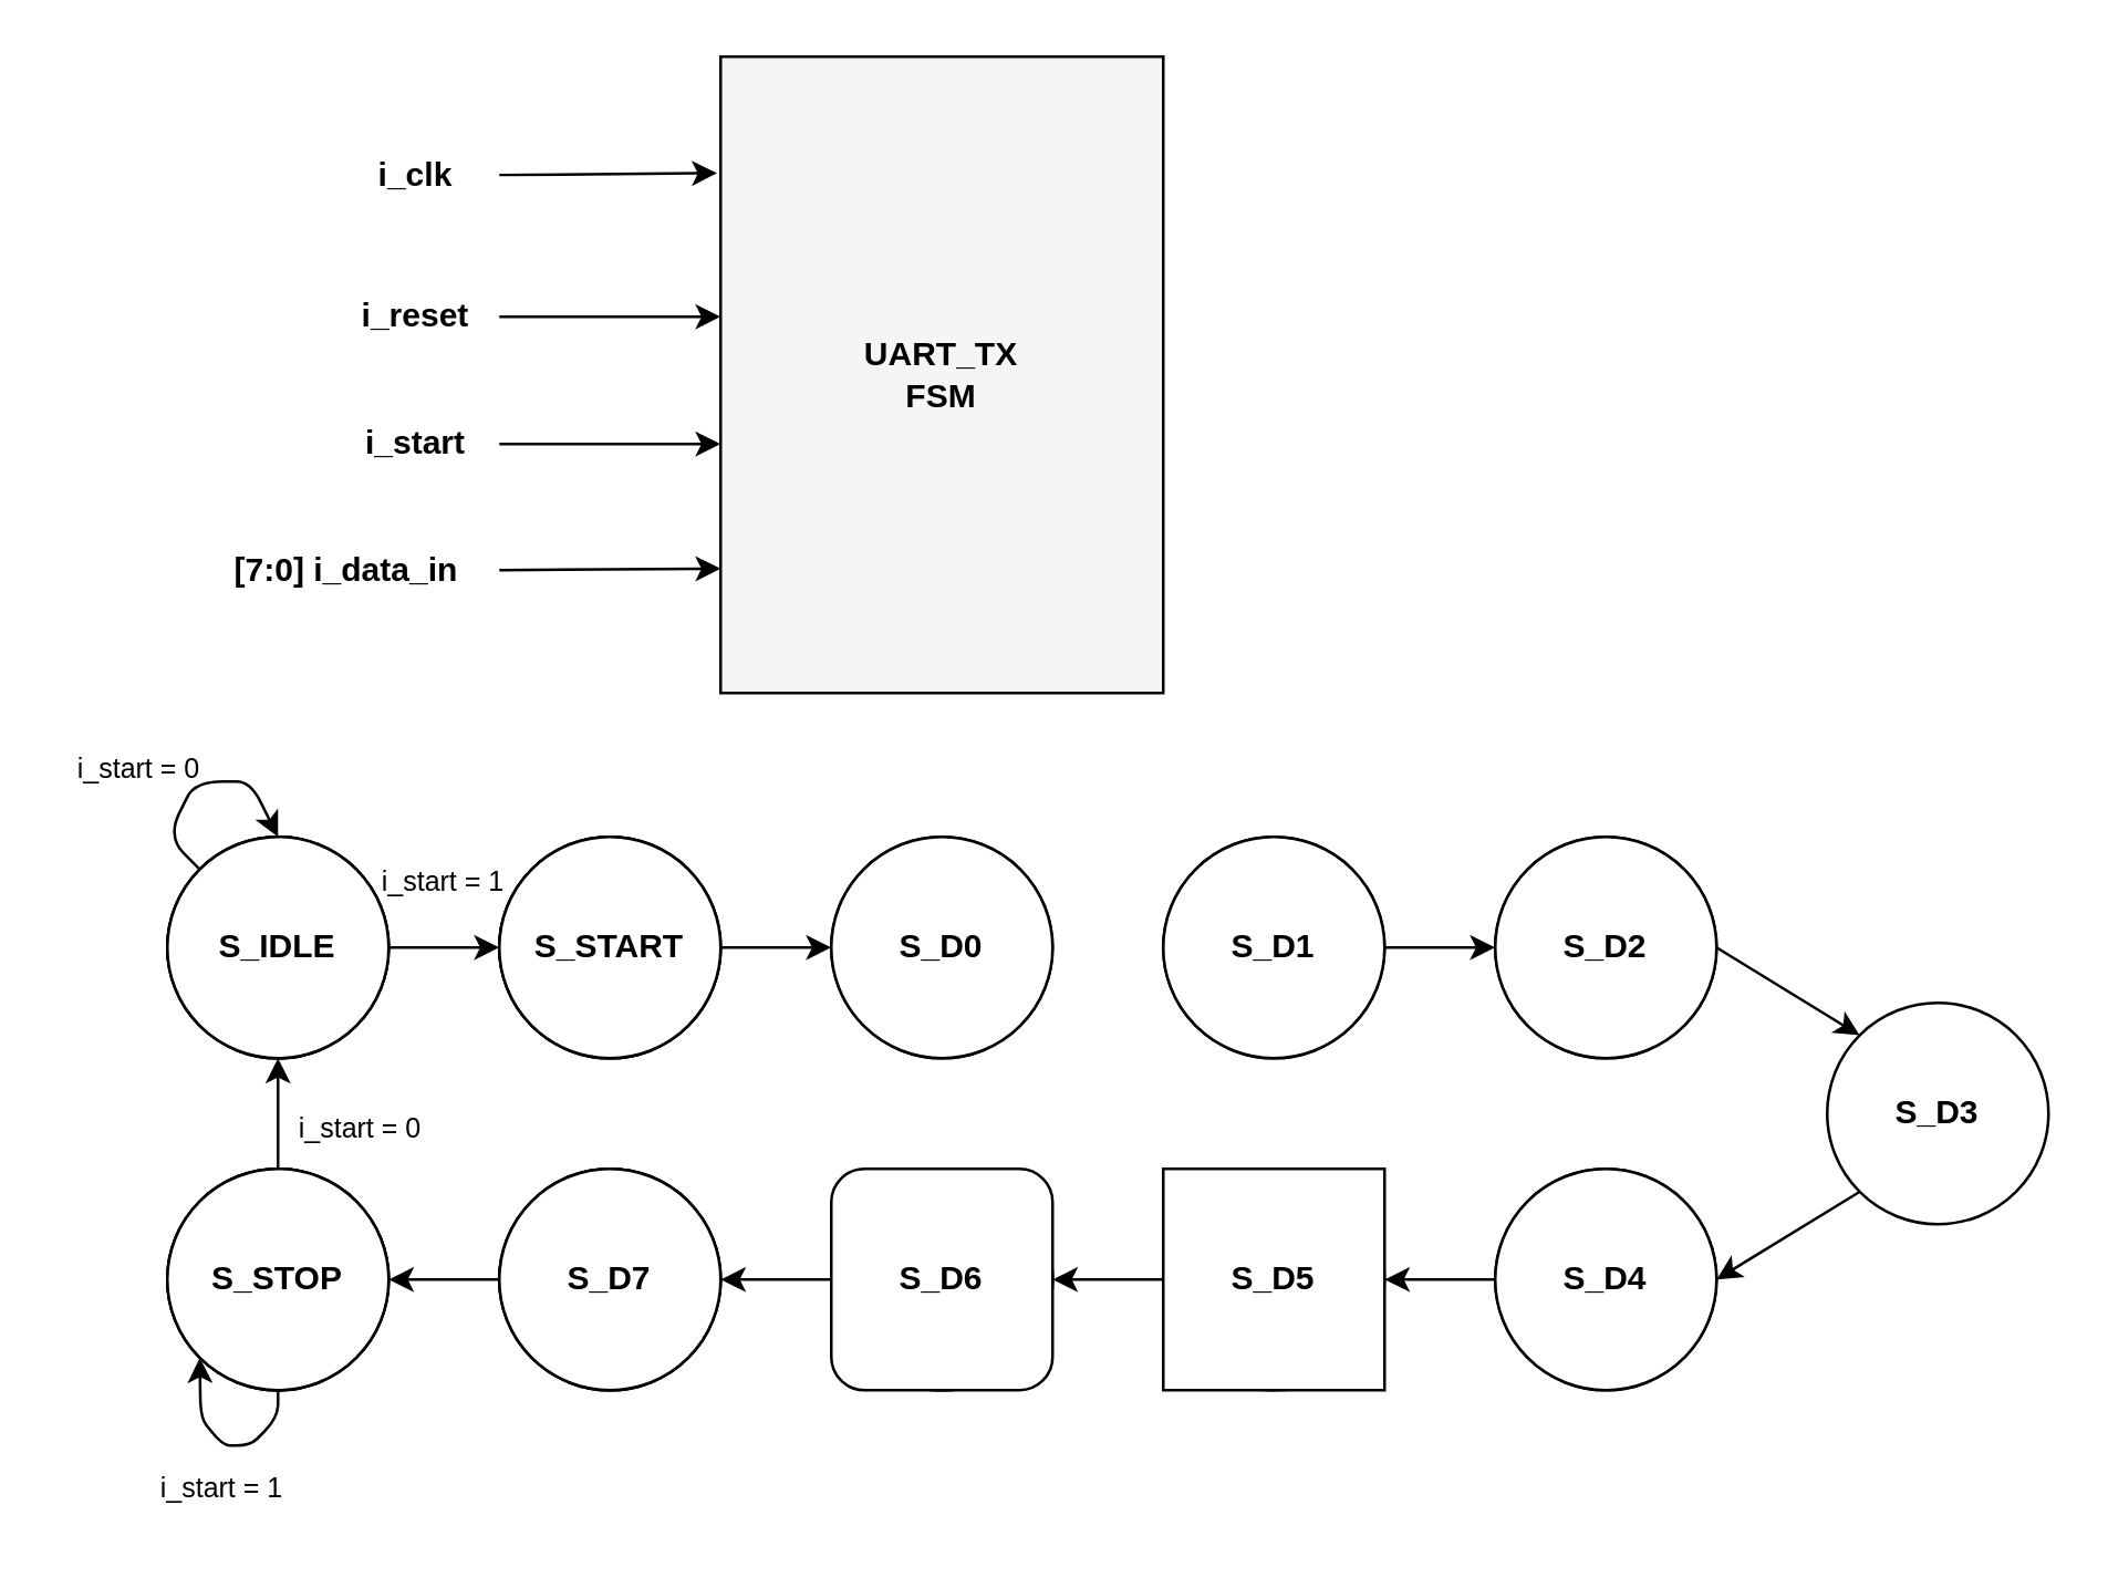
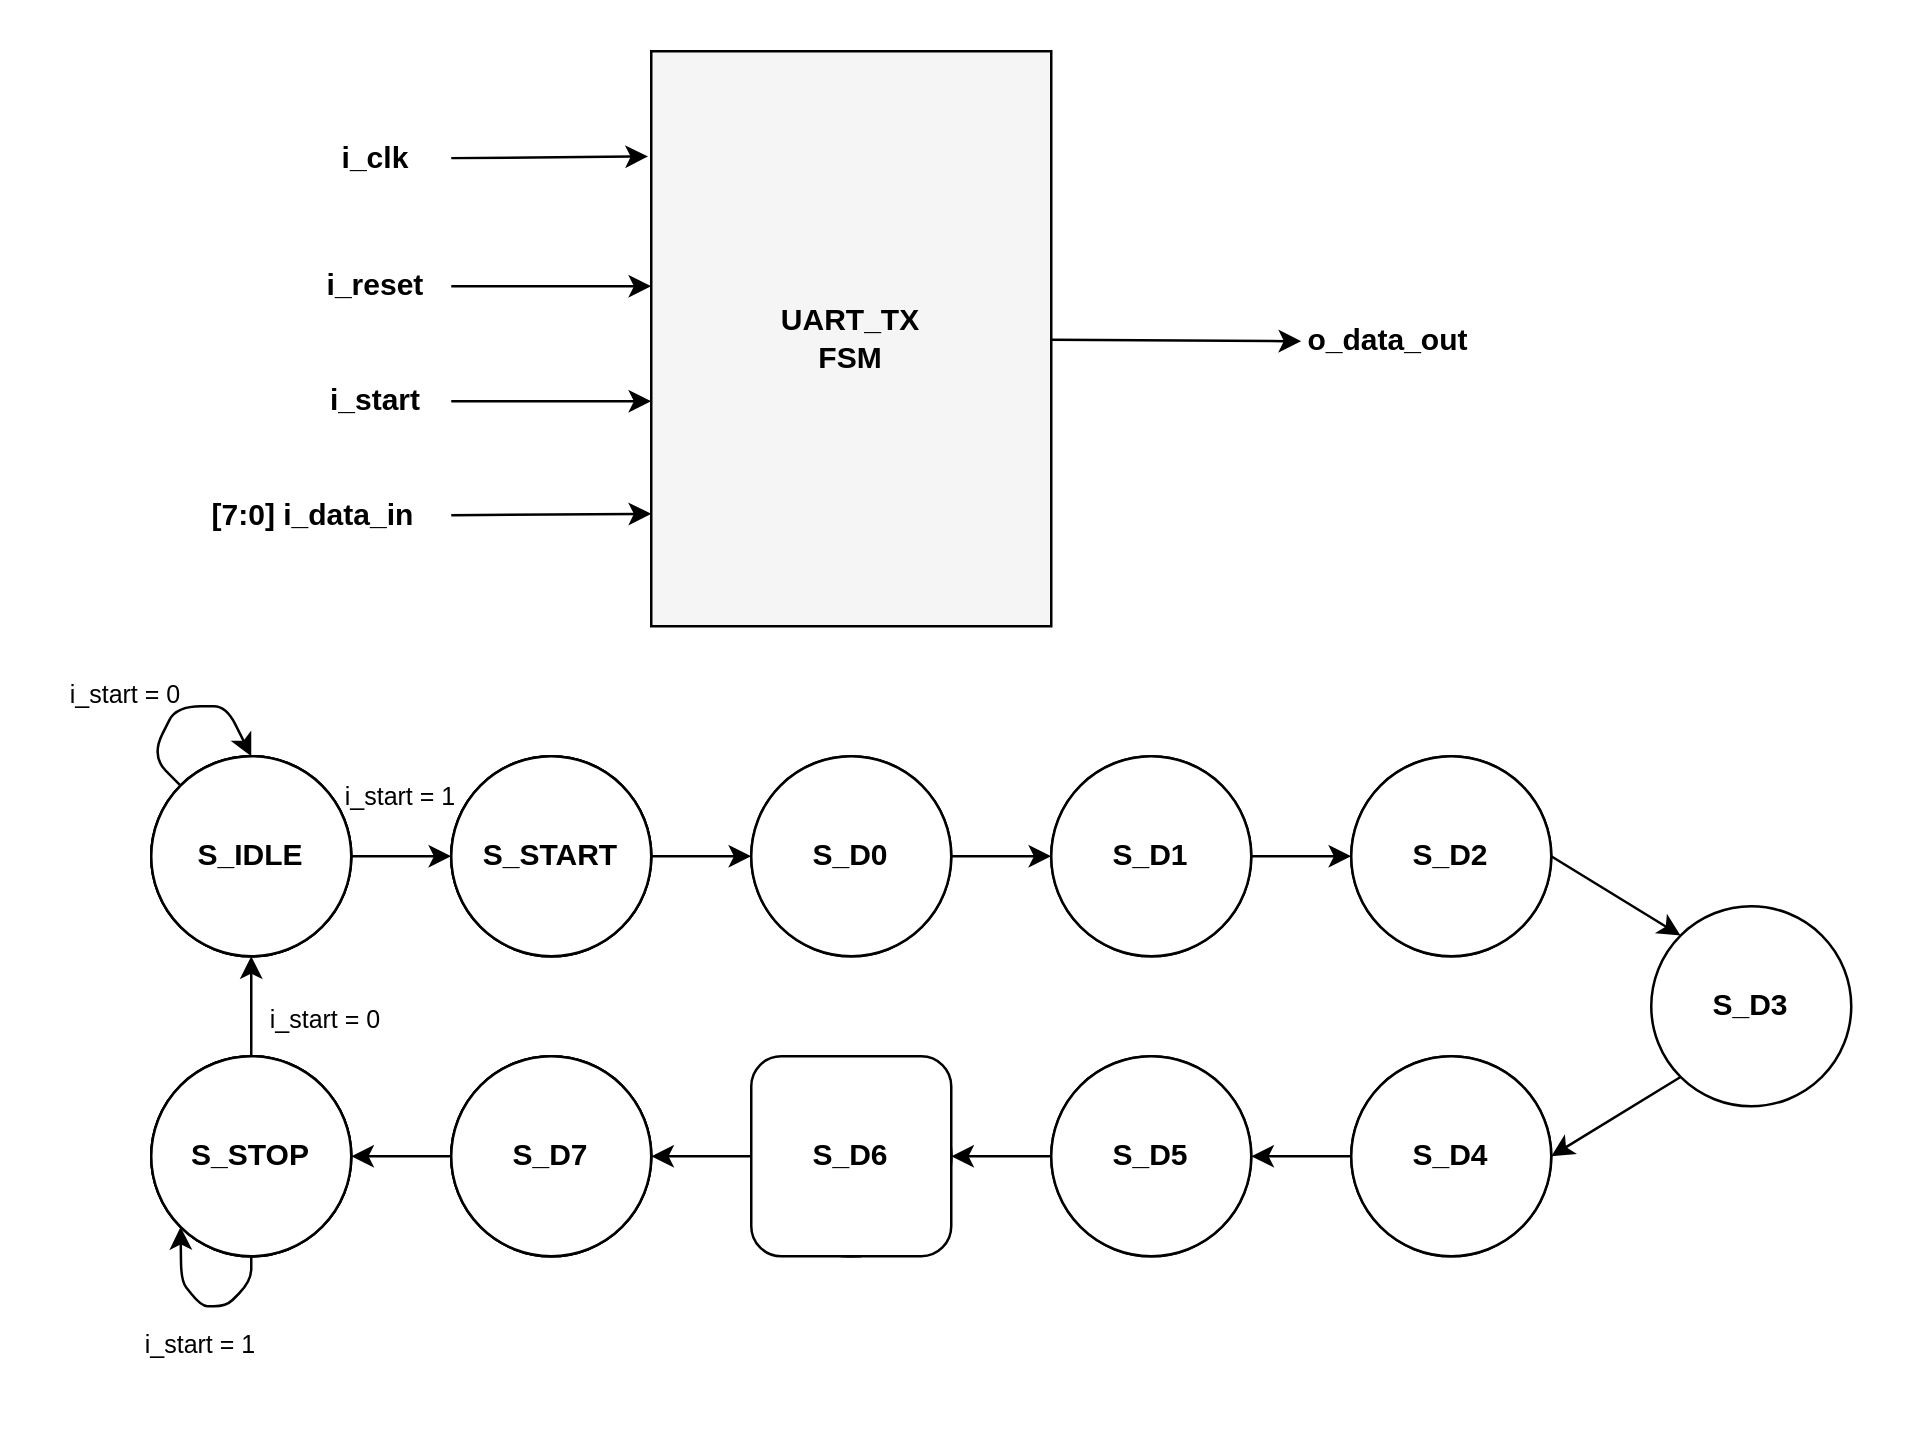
  <mxCell id="0" />
  <mxCell id="1" parent="0" />
+ <mxCell id="2" style="edgeStyle=none;html=1;entryX=0;entryY=0.5;entryDx=0;entryDy=0;fontFamily=Helvetica;fontSize=12;fontColor=#000000;strokeColor=#000000;fontStyle=1" parent="1" source="3" target="12" edge="1"><mxGeometry relative="1" as="geometry" /></mxCell>
  <mxCell id="3" value="&lt;span&gt;UART_TX&lt;br&gt;FSM&lt;/span&gt;" style="rounded=0;whiteSpace=wrap;html=1;fillColor=#f5f5f5;fontColor=#000000;strokeColor=#000000;fontStyle=1" parent="1" vertex="1"><mxGeometry x="260" y="20" width="160" height="230" as="geometry" /></mxCell>
  <mxCell id="4" style="edgeStyle=none;html=1;entryX=-0.008;entryY=0.183;entryDx=0;entryDy=0;entryPerimeter=0;fontFamily=Helvetica;fontSize=12;fontColor=#000000;strokeColor=#000000;fontStyle=1" parent="1" source="5" target="3" edge="1"><mxGeometry relative="1" as="geometry" /></mxCell>
  <mxCell id="5" value="i_clk" style="text;html=1;strokeColor=none;fillColor=none;align=center;verticalAlign=middle;whiteSpace=wrap;rounded=0;fontFamily=Helvetica;fontSize=12;fontColor=#000000;fontStyle=1" parent="1" vertex="1"><mxGeometry x="120" y="48" width="60" height="30" as="geometry" /></mxCell>
  <mxCell id="6" style="edgeStyle=none;html=1;fontFamily=Helvetica;fontSize=12;fontColor=#000000;strokeColor=#000000;fontStyle=1" parent="1" source="7" edge="1"><mxGeometry relative="1" as="geometry"><mxPoint x="260" y="114" as="targetPoint" /></mxGeometry></mxCell>
  <mxCell id="7" value="i_reset" style="text;html=1;strokeColor=none;fillColor=none;align=center;verticalAlign=middle;whiteSpace=wrap;rounded=0;fontFamily=Helvetica;fontSize=12;fontColor=#000000;fontStyle=1" parent="1" vertex="1"><mxGeometry x="120" y="99" width="60" height="30" as="geometry" /></mxCell>
  <mxCell id="8" style="edgeStyle=none;html=1;fontFamily=Helvetica;fontSize=12;fontColor=#000000;strokeColor=#000000;fontStyle=1" parent="1" source="9" edge="1"><mxGeometry relative="1" as="geometry"><mxPoint x="260" y="160" as="targetPoint" /></mxGeometry></mxCell>
  <mxCell id="9" value="i_start" style="text;html=1;strokeColor=none;fillColor=none;align=center;verticalAlign=middle;whiteSpace=wrap;rounded=0;fontFamily=Helvetica;fontSize=12;fontColor=#000000;fontStyle=1" parent="1" vertex="1"><mxGeometry x="120" y="145" width="60" height="30" as="geometry" /></mxCell>
  <mxCell id="10" style="edgeStyle=none;html=1;fontFamily=Helvetica;fontSize=12;fontColor=#000000;strokeColor=#000000;fontStyle=1" parent="1" source="11" edge="1"><mxGeometry relative="1" as="geometry"><mxPoint x="260" y="205" as="targetPoint" /></mxGeometry></mxCell>
  <mxCell id="11" value="[7:0] i_data_in" style="text;html=1;strokeColor=none;fillColor=none;align=center;verticalAlign=middle;whiteSpace=wrap;rounded=0;fontFamily=Helvetica;fontSize=12;fontColor=#000000;fontStyle=1" parent="1" vertex="1"><mxGeometry x="70" y="191" width="110" height="30" as="geometry" /></mxCell>
+ <mxCell id="12" value="o_data_out" style="text;html=1;strokeColor=none;fillColor=none;align=center;verticalAlign=middle;whiteSpace=wrap;rounded=0;fontFamily=Helvetica;fontSize=12;fontColor=#000000;fontStyle=1" parent="1" vertex="1"><mxGeometry x="520" y="121" width="70" height="30" as="geometry" /></mxCell>
  <mxCell id="13" value="" style="ellipse;whiteSpace=wrap;html=1;aspect=fixed;fillColor=#FFFFFF;strokeColor=#000000;fontStyle=1" vertex="1" parent="1"><mxGeometry x="60" y="302" width="80" height="80" as="geometry" /></mxCell>
  <mxCell id="14" value="" style="ellipse;whiteSpace=wrap;html=1;aspect=fixed;fillColor=#FFFFFF;strokeColor=#000000;fontStyle=1" vertex="1" parent="1"><mxGeometry x="180" y="302" width="80" height="80" as="geometry" /></mxCell>
  <mxCell id="15" value="" style="ellipse;whiteSpace=wrap;html=1;aspect=fixed;fillColor=#FFFFFF;strokeColor=#000000;fontStyle=1" vertex="1" parent="1"><mxGeometry x="300" y="302" width="80" height="80" as="geometry" /></mxCell>
  <mxCell id="16" value="" style="ellipse;whiteSpace=wrap;html=1;aspect=fixed;fillColor=#FFFFFF;strokeColor=#000000;fontStyle=1" vertex="1" parent="1"><mxGeometry x="420" y="302" width="80" height="80" as="geometry" /></mxCell>
  <mxCell id="17" value="" style="ellipse;whiteSpace=wrap;html=1;aspect=fixed;fillColor=#FFFFFF;strokeColor=#000000;fontStyle=1" vertex="1" parent="1"><mxGeometry x="540" y="302" width="80" height="80" as="geometry" /></mxCell>
  <mxCell id="18" value="" style="ellipse;whiteSpace=wrap;html=1;aspect=fixed;fillColor=#FFFFFF;strokeColor=#000000;fontStyle=1" vertex="1" parent="1"><mxGeometry x="540" y="422" width="80" height="80" as="geometry" /></mxCell>
  <mxCell id="19" value="" style="ellipse;whiteSpace=wrap;html=1;aspect=fixed;fillColor=#FFFFFF;strokeColor=#000000;fontStyle=1" vertex="1" parent="1"><mxGeometry x="420" y="422" width="80" height="80" as="geometry" /></mxCell>
  <mxCell id="20" value="" style="ellipse;whiteSpace=wrap;html=1;aspect=fixed;fillColor=#FFFFFF;strokeColor=#000000;fontStyle=1" vertex="1" parent="1"><mxGeometry x="300" y="422" width="80" height="80" as="geometry" /></mxCell>
  <mxCell id="21" value="" style="ellipse;whiteSpace=wrap;html=1;aspect=fixed;fillColor=#FFFFFF;strokeColor=#000000;fontStyle=1" vertex="1" parent="1"><mxGeometry x="180" y="422" width="80" height="80" as="geometry" /></mxCell>
  <mxCell id="22" value="" style="ellipse;whiteSpace=wrap;html=1;aspect=fixed;fillColor=#FFFFFF;strokeColor=#000000;fontStyle=1" vertex="1" parent="1"><mxGeometry x="60" y="422" width="80" height="80" as="geometry" /></mxCell>
  <mxCell id="23" style="edgeStyle=none;html=1;exitX=0;exitY=1;exitDx=0;exitDy=0;entryX=1;entryY=0.5;entryDx=0;entryDy=0;fontColor=#000000;strokeColor=#000000;" edge="1" parent="1" source="24" target="49"><mxGeometry relative="1" as="geometry" /></mxCell>
  <mxCell id="24" value="S_D3" style="ellipse;whiteSpace=wrap;html=1;aspect=fixed;fillColor=#FFFFFF;strokeColor=#000000;fontColor=#000000;fontStyle=1" vertex="1" parent="1"><mxGeometry x="660" y="362" width="80" height="80" as="geometry" /></mxCell>
  <mxCell id="25" value="" style="ellipse;whiteSpace=wrap;html=1;aspect=fixed;fillColor=#FFFFFF;strokeColor=#000000;fontStyle=1" vertex="1" parent="1"><mxGeometry x="60" y="302" width="80" height="80" as="geometry" /></mxCell>
  <mxCell id="26" value="" style="ellipse;whiteSpace=wrap;html=1;aspect=fixed;fillColor=#FFFFFF;strokeColor=#000000;fontStyle=1" vertex="1" parent="1"><mxGeometry x="180" y="302" width="80" height="80" as="geometry" /></mxCell>
  <mxCell id="27" value="" style="ellipse;whiteSpace=wrap;html=1;aspect=fixed;fillColor=#FFFFFF;strokeColor=#000000;fontStyle=1" vertex="1" parent="1"><mxGeometry x="180" y="422" width="80" height="80" as="geometry" /></mxCell>
  <mxCell id="28" value="" style="ellipse;whiteSpace=wrap;html=1;aspect=fixed;fillColor=#FFFFFF;strokeColor=#000000;fontStyle=1" vertex="1" parent="1"><mxGeometry x="60" y="422" width="80" height="80" as="geometry" /></mxCell>
  <mxCell id="29" value="" style="ellipse;whiteSpace=wrap;html=1;aspect=fixed;fillColor=#FFFFFF;strokeColor=#000000;fontStyle=1" vertex="1" parent="1"><mxGeometry x="300" y="422" width="80" height="80" as="geometry" /></mxCell>
  <mxCell id="30" style="edgeStyle=none;html=1;entryX=0;entryY=0.5;entryDx=0;entryDy=0;fontColor=#000000;strokeColor=#000000;" edge="1" parent="1" source="31" target="33"><mxGeometry relative="1" as="geometry" /></mxCell>
  <mxCell id="31" value="S_IDLE" style="ellipse;whiteSpace=wrap;html=1;aspect=fixed;fillColor=#FFFFFF;strokeColor=#000000;fontColor=#000000;fontStyle=1" vertex="1" parent="1"><mxGeometry x="60" y="302" width="80" height="80" as="geometry" /></mxCell>
  <mxCell id="32" style="edgeStyle=none;html=1;entryX=0;entryY=0.5;entryDx=0;entryDy=0;fontColor=#000000;strokeColor=#000000;" edge="1" parent="1" source="33" target="43"><mxGeometry relative="1" as="geometry" /></mxCell>
  <mxCell id="33" value="S_START" style="ellipse;whiteSpace=wrap;html=1;aspect=fixed;fillColor=#FFFFFF;strokeColor=#000000;fontColor=#000000;fontStyle=1" vertex="1" parent="1"><mxGeometry x="180" y="302" width="80" height="80" as="geometry" /></mxCell>
  <mxCell id="34" style="edgeStyle=none;html=1;entryX=1;entryY=0.5;entryDx=0;entryDy=0;fontColor=#000000;strokeColor=#000000;" edge="1" parent="1" source="35" target="37"><mxGeometry relative="1" as="geometry" /></mxCell>
  <mxCell id="35" value="S_D7" style="ellipse;whiteSpace=wrap;html=1;aspect=fixed;fillColor=#FFFFFF;strokeColor=#000000;fontColor=#000000;fontStyle=1" vertex="1" parent="1"><mxGeometry x="180" y="422" width="80" height="80" as="geometry" /></mxCell>
  <mxCell id="36" style="edgeStyle=none;html=1;exitX=0.5;exitY=0;exitDx=0;exitDy=0;entryX=0.5;entryY=1;entryDx=0;entryDy=0;fontColor=#000000;strokeColor=#000000;" edge="1" parent="1" source="37" target="31"><mxGeometry relative="1" as="geometry" /></mxCell>
  <mxCell id="37" value="S_STOP" style="ellipse;whiteSpace=wrap;html=1;aspect=fixed;fillColor=#FFFFFF;strokeColor=#000000;fontColor=#000000;fontStyle=1" vertex="1" parent="1"><mxGeometry x="60" y="422" width="80" height="80" as="geometry" /></mxCell>
  <mxCell id="38" style="edgeStyle=none;html=1;entryX=1;entryY=0.5;entryDx=0;entryDy=0;fontColor=#000000;strokeColor=#000000;" edge="1" parent="1" source="39" target="35"><mxGeometry relative="1" as="geometry" /></mxCell>
  <mxCell id="39" value="S_D6" style="whiteSpace=wrap;html=1;aspect=fixed;fillColor=#FFFFFF;strokeColor=#000000;fontColor=#000000;fontStyle=1;rounded=1;" vertex="1" parent="1"><mxGeometry x="300" y="422" width="80" height="80" as="geometry" /></mxCell>
  <mxCell id="40" style="edgeStyle=none;html=1;exitX=1;exitY=0.5;exitDx=0;exitDy=0;entryX=0;entryY=0.5;entryDx=0;entryDy=0;fontColor=#000000;strokeColor=#000000;" edge="1" parent="1" source="41" target="47"><mxGeometry relative="1" as="geometry" /></mxCell>
  <mxCell id="41" value="S_D1" style="ellipse;whiteSpace=wrap;html=1;aspect=fixed;fillColor=#FFFFFF;strokeColor=#000000;fontColor=#000000;fontStyle=1" vertex="1" parent="1"><mxGeometry x="420" y="302" width="80" height="80" as="geometry" /></mxCell>
+ <mxCell id="42" style="edgeStyle=none;html=1;entryX=0;entryY=0.5;entryDx=0;entryDy=0;fontColor=#000000;strokeColor=#000000;" edge="1" parent="1" source="43" target="41"><mxGeometry relative="1" as="geometry" /></mxCell>
  <mxCell id="43" value="S_D0" style="ellipse;whiteSpace=wrap;html=1;aspect=fixed;fillColor=#FFFFFF;strokeColor=#000000;fontColor=#000000;fontStyle=1" vertex="1" parent="1"><mxGeometry x="300" y="302" width="80" height="80" as="geometry" /></mxCell>
  <mxCell id="44" style="edgeStyle=none;html=1;entryX=1;entryY=0.5;entryDx=0;entryDy=0;fontColor=#000000;strokeColor=#000000;" edge="1" parent="1" source="45" target="39"><mxGeometry relative="1" as="geometry" /></mxCell>
- <mxCell id="45" value="S_D5" style="whiteSpace=wrap;html=1;aspect=fixed;fillColor=#FFFFFF;strokeColor=#000000;fontColor=#000000;fontStyle=1;rounded=0;" vertex="1" parent="1"><mxGeometry x="420" y="422" width="80" height="80" as="geometry" /></mxCell>
+ <mxCell id="45" value="S_D5" style="ellipse;whiteSpace=wrap;html=1;aspect=fixed;fillColor=#FFFFFF;strokeColor=#000000;fontColor=#000000;fontStyle=1" vertex="1" parent="1"><mxGeometry x="420" y="422" width="80" height="80" as="geometry" /></mxCell>
  <mxCell id="46" style="edgeStyle=none;html=1;exitX=1;exitY=0.5;exitDx=0;exitDy=0;entryX=0;entryY=0;entryDx=0;entryDy=0;fontColor=#000000;strokeColor=#000000;" edge="1" parent="1" source="47" target="24"><mxGeometry relative="1" as="geometry" /></mxCell>
  <mxCell id="47" value="S_D2" style="ellipse;whiteSpace=wrap;html=1;aspect=fixed;fillColor=#FFFFFF;strokeColor=#000000;fontColor=#000000;fontStyle=1" vertex="1" parent="1"><mxGeometry x="540" y="302" width="80" height="80" as="geometry" /></mxCell>
  <mxCell id="48" style="edgeStyle=none;html=1;exitX=0;exitY=0.5;exitDx=0;exitDy=0;entryX=1;entryY=0.5;entryDx=0;entryDy=0;fontColor=#000000;strokeColor=#000000;" edge="1" parent="1" source="49" target="45"><mxGeometry relative="1" as="geometry" /></mxCell>
  <mxCell id="49" value="S_D4" style="ellipse;whiteSpace=wrap;html=1;aspect=fixed;fillColor=#FFFFFF;strokeColor=#000000;fontColor=#000000;fontStyle=1" vertex="1" parent="1"><mxGeometry x="540" y="422" width="80" height="80" as="geometry" /></mxCell>
  <mxCell id="50" value="i_start = 1" style="text;html=1;strokeColor=none;fillColor=none;align=center;verticalAlign=middle;whiteSpace=wrap;rounded=0;fontColor=#000000;fontSize=10;" vertex="1" parent="1"><mxGeometry x="130" y="303" width="60" height="30" as="geometry" /></mxCell>
  <mxCell id="51" value="" style="endArrow=classic;html=1;fontSize=10;fontColor=#000000;strokeColor=#000000;exitX=0;exitY=0;exitDx=0;exitDy=0;entryX=0.5;entryY=0;entryDx=0;entryDy=0;" edge="1" parent="1" source="31" target="31"><mxGeometry width="50" height="50" relative="1" as="geometry"><mxPoint x="360" y="302" as="sourcePoint" /><mxPoint x="410" y="252" as="targetPoint" /><Array as="points"><mxPoint x="60" y="302" /><mxPoint x="70" y="282" /><mxPoint x="90" y="282" /></Array></mxGeometry></mxCell>
  <mxCell id="52" value="i_start = 0" style="text;html=1;strokeColor=none;fillColor=none;align=center;verticalAlign=middle;whiteSpace=wrap;rounded=0;fontColor=#000000;fontSize=10;" vertex="1" parent="1"><mxGeometry x="20" y="262" width="60" height="30" as="geometry" /></mxCell>
  <mxCell id="53" style="edgeStyle=none;html=1;exitX=0.5;exitY=1;exitDx=0;exitDy=0;entryX=0;entryY=1;entryDx=0;entryDy=0;fontSize=10;fontColor=#000000;strokeColor=#000000;" edge="1" parent="1" source="37" target="37"><mxGeometry relative="1" as="geometry"><Array as="points"><mxPoint x="100" y="512" /><mxPoint x="90" y="522" /><mxPoint x="90" y="522" /><mxPoint x="90" y="522" /><mxPoint x="90" y="522" /><mxPoint x="90" y="522" /><mxPoint x="80" y="522" /><mxPoint x="72" y="512" /></Array></mxGeometry></mxCell>
  <mxCell id="54" value="i_start = 1" style="text;html=1;strokeColor=none;fillColor=none;align=center;verticalAlign=middle;whiteSpace=wrap;rounded=0;fontColor=#000000;fontSize=10;" vertex="1" parent="1"><mxGeometry x="50" y="522" width="60" height="30" as="geometry" /></mxCell>
  <mxCell id="55" value="i_start = 0" style="text;html=1;strokeColor=none;fillColor=none;align=center;verticalAlign=middle;whiteSpace=wrap;rounded=0;fontColor=#000000;fontSize=10;" vertex="1" parent="1"><mxGeometry x="100" y="392" width="60" height="30" as="geometry" /></mxCell>
